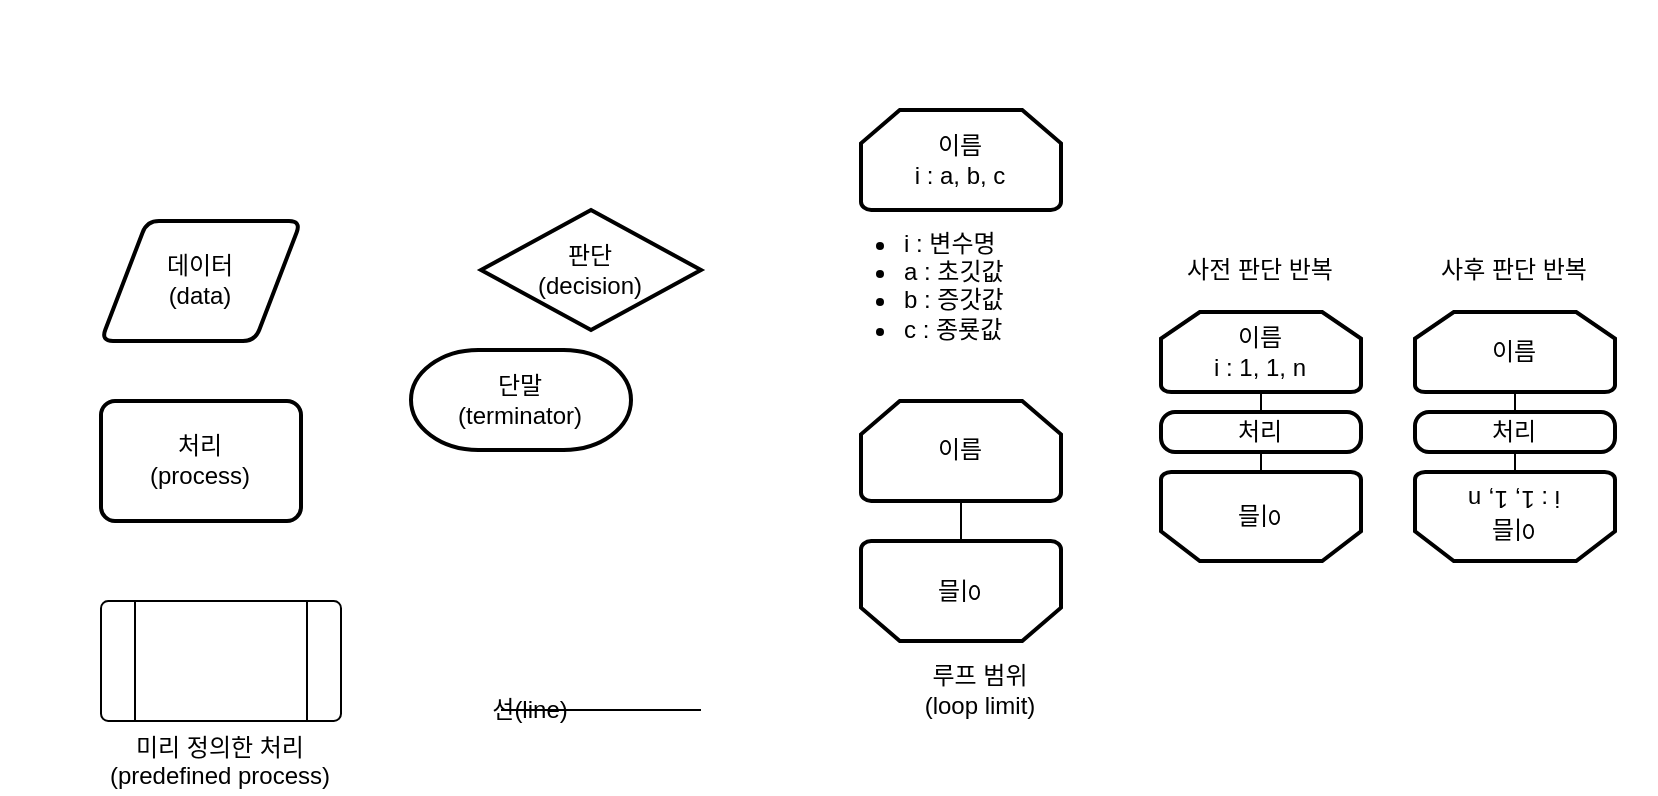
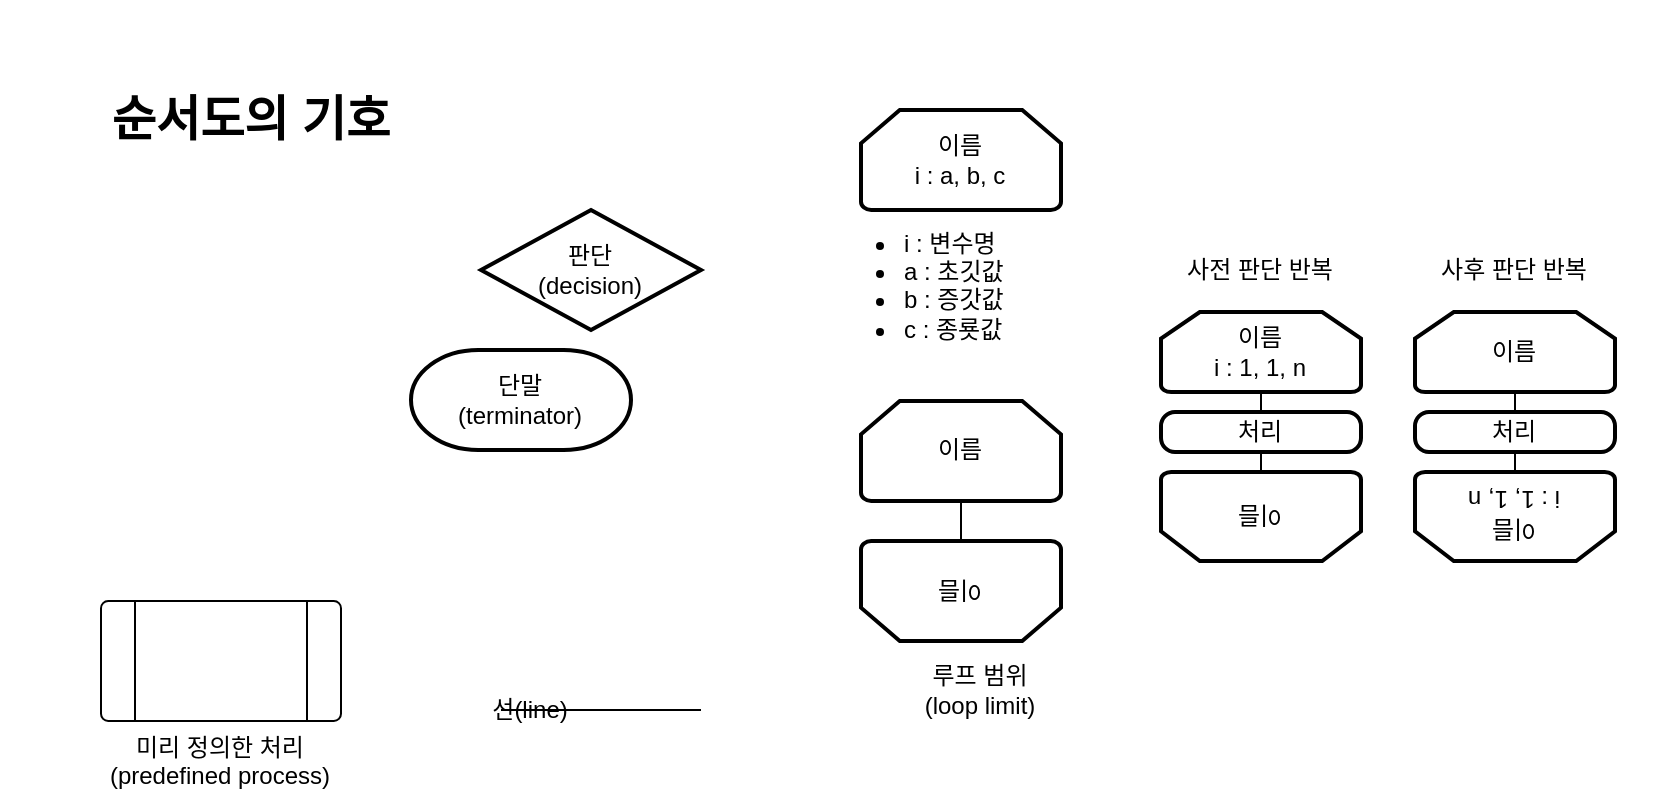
  <mxCell id="0" />
  <mxCell id="1" parent="0" />
  <mxCell id="2" value="" style="endArrow=none;html=1;rounded=0;" edge="1" parent="1"><mxGeometry width="50" height="50" relative="1" as="geometry"><mxPoint x="250" y="354.5" as="sourcePoint" /><mxPoint x="350" y="354.5" as="targetPoint" /></mxGeometry></mxCell>
+ <mxCell id="3" value="순서도의 기호" style="text;strokeColor=none;fillColor=none;html=1;fontSize=24;fontStyle=1;verticalAlign=middle;align=center;" vertex="1" parent="1"><mxGeometry x="20" y="20" width="210" height="80" as="geometry" /></mxCell>
  <mxCell id="4" value="이름" style="strokeWidth=2;html=1;shape=mxgraph.flowchart.loop_limit;whiteSpace=wrap;" vertex="1" parent="1"><mxGeometry x="430" y="200" width="100" height="50" as="geometry" /></mxCell>
  <mxCell id="5" value="미리 정의한 처리&lt;div&gt;(predefined process)&lt;/div&gt;" style="verticalLabelPosition=bottom;verticalAlign=top;html=1;shape=process;whiteSpace=wrap;rounded=1;size=0.14;arcSize=6;" vertex="1" parent="1"><mxGeometry x="50" y="300" width="120" height="60" as="geometry" /></mxCell>
- <mxCell id="6" value="데이터&lt;div&gt;(data)&lt;/div&gt;" style="shape=parallelogram;html=1;strokeWidth=2;perimeter=parallelogramPerimeter;whiteSpace=wrap;rounded=1;arcSize=12;size=0.23;" vertex="1" parent="1"><mxGeometry x="50" y="110" width="100" height="60" as="geometry" /></mxCell>
- <mxCell id="7" value="처리&lt;div&gt;(process)&lt;/div&gt;" style="rounded=1;whiteSpace=wrap;html=1;absoluteArcSize=1;arcSize=14;strokeWidth=2;" vertex="1" parent="1"><mxGeometry x="50" y="200" width="100" height="60" as="geometry" /></mxCell>
  <mxCell id="8" value="단말&lt;div&gt;(terminator)&lt;/div&gt;" style="strokeWidth=2;html=1;shape=mxgraph.flowchart.terminator;whiteSpace=wrap;" vertex="1" parent="1"><mxGeometry x="205" y="174.5" width="110" height="50" as="geometry" /></mxCell>
  <mxCell id="9" value="판단&lt;div&gt;(decision)&lt;/div&gt;" style="strokeWidth=2;html=1;shape=mxgraph.flowchart.decision;whiteSpace=wrap;" vertex="1" parent="1"><mxGeometry x="240" y="104.5" width="110" height="60" as="geometry" /></mxCell>
  <mxCell id="10" value="이름" style="strokeWidth=2;html=1;shape=mxgraph.flowchart.loop_limit;whiteSpace=wrap;rotation=-180;" vertex="1" parent="1"><mxGeometry x="430" y="270" width="100" height="50" as="geometry" /></mxCell>
  <mxCell id="11" value="선&lt;span style=&quot;background-color: initial;&quot;&gt;(line)&lt;/span&gt;" style="text;html=1;align=center;verticalAlign=middle;whiteSpace=wrap;rounded=0;" vertex="1" parent="1"><mxGeometry x="235" y="339.5" width="60" height="30" as="geometry" /></mxCell>
  <mxCell id="12" value="" style="endArrow=none;html=1;rounded=0;entryX=0.5;entryY=1;entryDx=0;entryDy=0;entryPerimeter=0;exitX=0.5;exitY=1;exitDx=0;exitDy=0;exitPerimeter=0;" edge="1" parent="1" source="10" target="4"><mxGeometry width="50" height="50" relative="1" as="geometry"><mxPoint x="550" y="240" as="sourcePoint" /><mxPoint x="550" y="200" as="targetPoint" /></mxGeometry></mxCell>
  <mxCell id="13" value="루프 범위&lt;div&gt;(loop limit)&lt;/div&gt;" style="text;html=1;align=center;verticalAlign=middle;whiteSpace=wrap;rounded=0;" vertex="1" parent="1"><mxGeometry x="460" y="330" width="60" height="30" as="geometry" /></mxCell>
  <mxCell id="14" value="이름&lt;div&gt;i : 1, 1, n&lt;/div&gt;" style="strokeWidth=2;html=1;shape=mxgraph.flowchart.loop_limit;whiteSpace=wrap;" vertex="1" parent="1"><mxGeometry x="580" y="155.5" width="100" height="40" as="geometry" /></mxCell>
  <mxCell id="15" value="이름" style="strokeWidth=2;html=1;shape=mxgraph.flowchart.loop_limit;whiteSpace=wrap;rotation=-180;" vertex="1" parent="1"><mxGeometry x="580" y="235.5" width="100" height="44.5" as="geometry" /></mxCell>
  <mxCell id="16" value="처리" style="rounded=1;whiteSpace=wrap;html=1;absoluteArcSize=1;arcSize=14;strokeWidth=2;" vertex="1" parent="1"><mxGeometry x="580" y="205.5" width="100" height="20" as="geometry" /></mxCell>
  <mxCell id="17" value="" style="endArrow=none;html=1;rounded=0;entryX=0.5;entryY=1;entryDx=0;entryDy=0;entryPerimeter=0;exitX=0.5;exitY=0;exitDx=0;exitDy=0;" edge="1" parent="1" source="16" target="14"><mxGeometry width="50" height="50" relative="1" as="geometry"><mxPoint x="620" y="235.5" as="sourcePoint" /><mxPoint x="670" y="185.5" as="targetPoint" /></mxGeometry></mxCell>
  <mxCell id="18" value="" style="endArrow=none;html=1;rounded=0;entryX=0.5;entryY=1;entryDx=0;entryDy=0;exitX=0.5;exitY=1;exitDx=0;exitDy=0;exitPerimeter=0;" edge="1" parent="1" source="15" target="16"><mxGeometry width="50" height="50" relative="1" as="geometry"><mxPoint x="640" y="240.5" as="sourcePoint" /><mxPoint x="640" y="205.5" as="targetPoint" /></mxGeometry></mxCell>
  <mxCell id="19" value="사전 판단 반복" style="text;html=1;align=center;verticalAlign=middle;whiteSpace=wrap;rounded=0;" vertex="1" parent="1"><mxGeometry x="585" y="120" width="90" height="30" as="geometry" /></mxCell>
  <mxCell id="20" value="이름" style="strokeWidth=2;html=1;shape=mxgraph.flowchart.loop_limit;whiteSpace=wrap;" vertex="1" parent="1"><mxGeometry x="707" y="155.5" width="100" height="40" as="geometry" /></mxCell>
  <mxCell id="21" value="이름&lt;div&gt;i : 1, 1, n&lt;/div&gt;" style="strokeWidth=2;html=1;shape=mxgraph.flowchart.loop_limit;whiteSpace=wrap;rotation=-180;" vertex="1" parent="1"><mxGeometry x="707" y="235.5" width="100" height="44.5" as="geometry" /></mxCell>
  <mxCell id="22" value="처리" style="rounded=1;whiteSpace=wrap;html=1;absoluteArcSize=1;arcSize=14;strokeWidth=2;" vertex="1" parent="1"><mxGeometry x="707" y="205.5" width="100" height="20" as="geometry" /></mxCell>
  <mxCell id="23" value="" style="endArrow=none;html=1;rounded=0;entryX=0.5;entryY=1;entryDx=0;entryDy=0;entryPerimeter=0;exitX=0.5;exitY=0;exitDx=0;exitDy=0;" edge="1" source="22" target="20" parent="1"><mxGeometry width="50" height="50" relative="1" as="geometry"><mxPoint x="747" y="235.5" as="sourcePoint" /><mxPoint x="797" y="185.5" as="targetPoint" /></mxGeometry></mxCell>
  <mxCell id="24" value="" style="endArrow=none;html=1;rounded=0;entryX=0.5;entryY=1;entryDx=0;entryDy=0;exitX=0.5;exitY=1;exitDx=0;exitDy=0;exitPerimeter=0;" edge="1" source="21" target="22" parent="1"><mxGeometry width="50" height="50" relative="1" as="geometry"><mxPoint x="767" y="240.5" as="sourcePoint" /><mxPoint x="767" y="205.5" as="targetPoint" /></mxGeometry></mxCell>
  <mxCell id="25" value="사후 판단 반복" style="text;html=1;align=center;verticalAlign=middle;whiteSpace=wrap;rounded=0;" vertex="1" parent="1"><mxGeometry x="712" y="120" width="90" height="30" as="geometry" /></mxCell>
  <mxCell id="26" value="이름&lt;div&gt;i : a, b, c&lt;/div&gt;" style="strokeWidth=2;html=1;shape=mxgraph.flowchart.loop_limit;whiteSpace=wrap;" vertex="1" parent="1"><mxGeometry x="430" y="54.5" width="100" height="50" as="geometry" /></mxCell>
  <mxCell id="27" value="&lt;ul&gt;&lt;li&gt;i : 변수명&lt;/li&gt;&lt;li&gt;a : 초깃값&lt;/li&gt;&lt;li&gt;b : 증갓값&lt;/li&gt;&lt;li&gt;c : 종룟값&lt;/li&gt;&lt;/ul&gt;" style="text;strokeColor=none;fillColor=none;html=1;whiteSpace=wrap;verticalAlign=middle;overflow=hidden;" vertex="1" parent="1"><mxGeometry x="410" y="100" width="120" height="80" as="geometry" /></mxCell>
